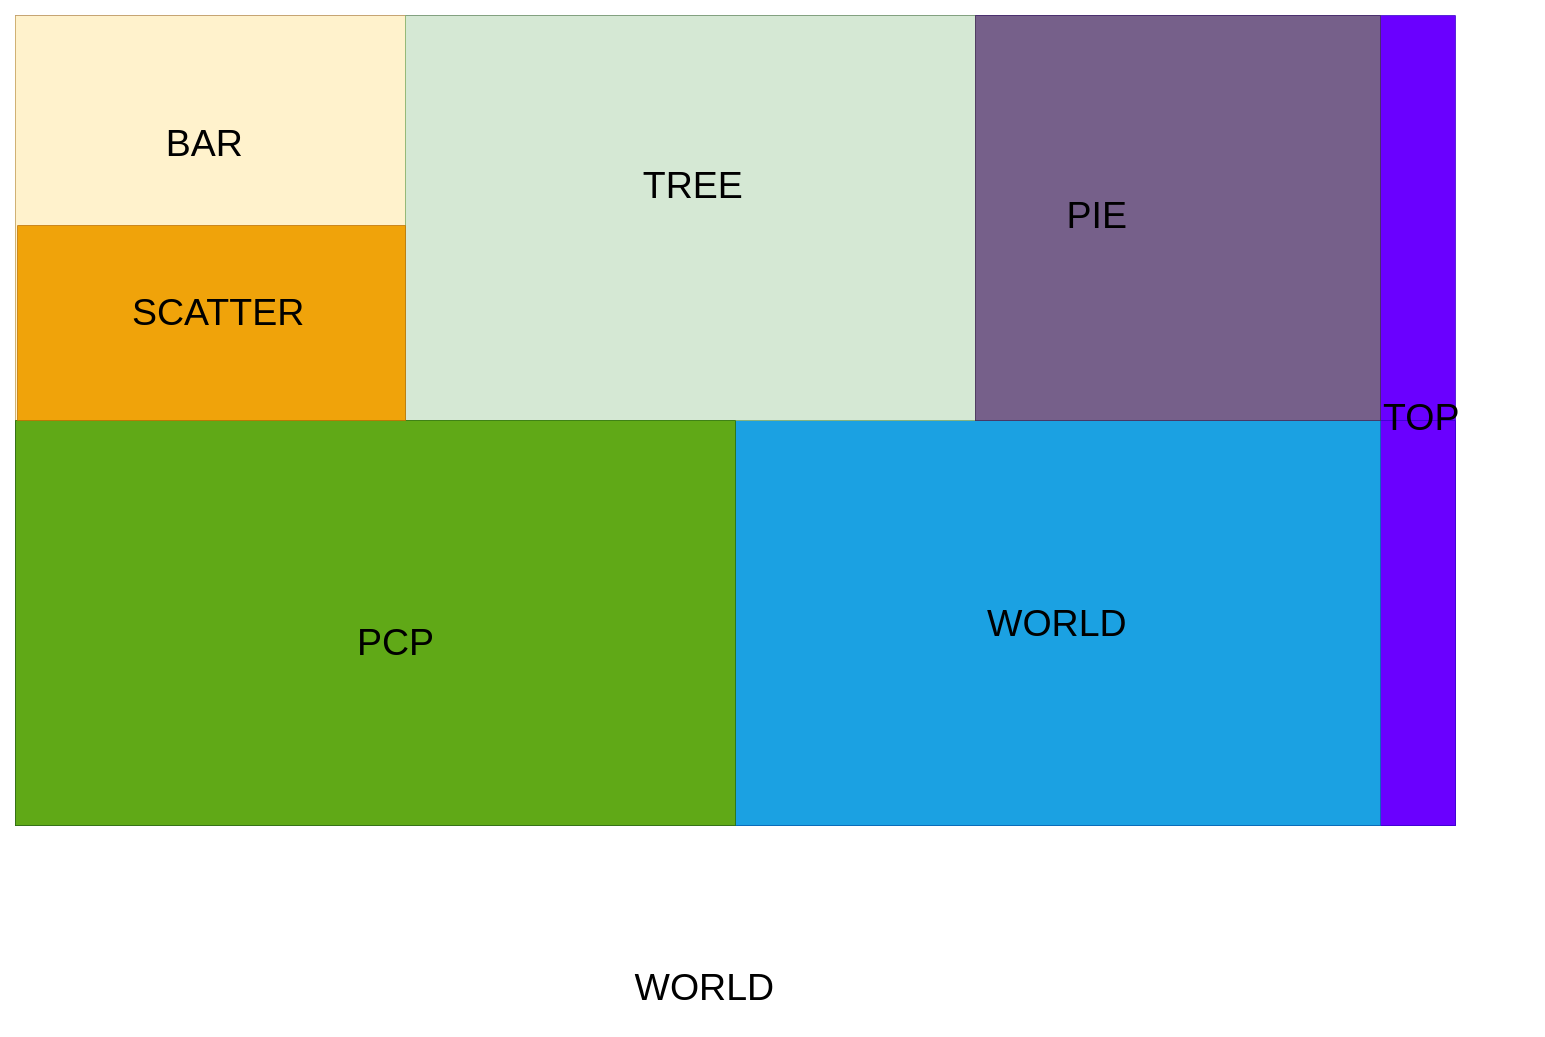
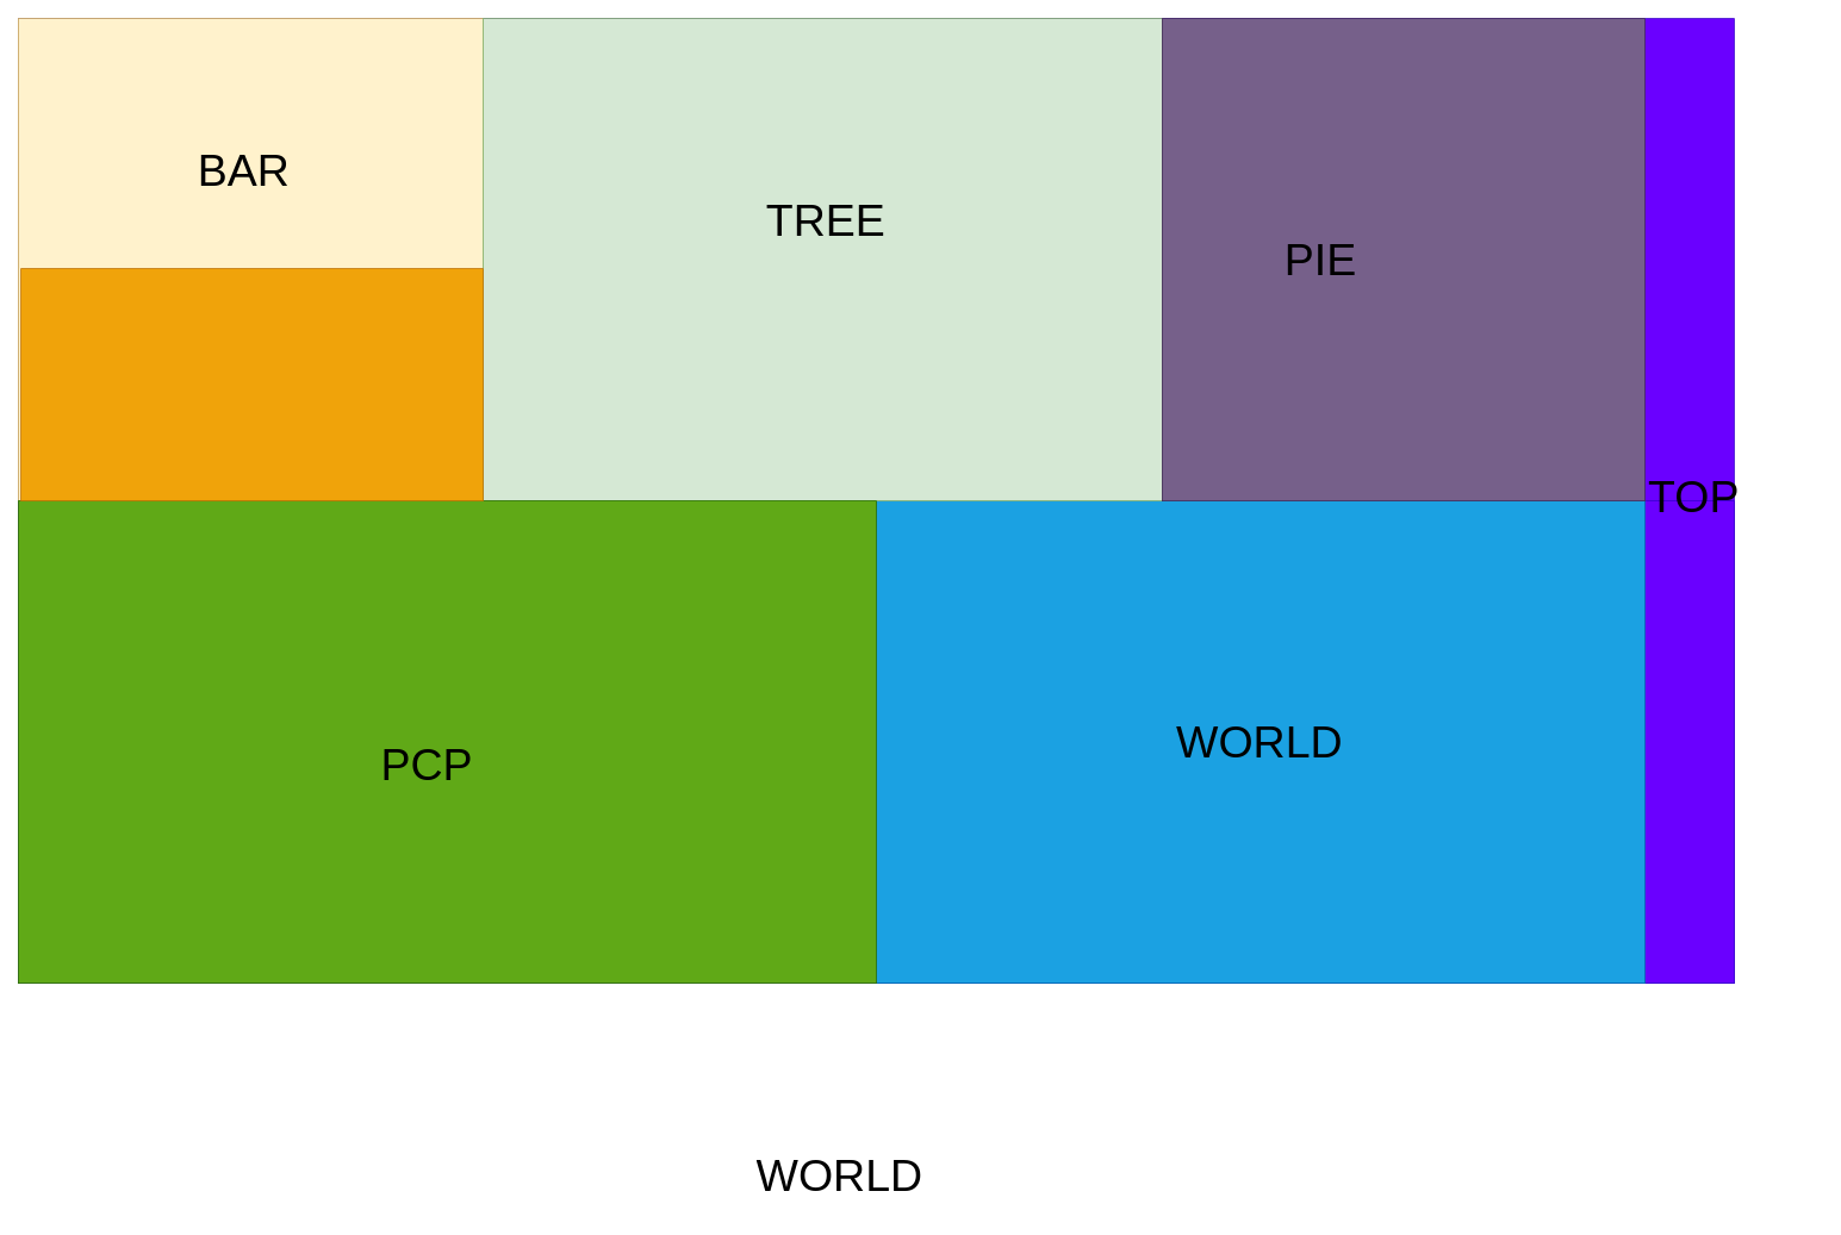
  <mxCell id="0" />
  <mxCell id="1" parent="0" />
  <mxCell id="2" value="" style="rounded=1;whiteSpace=wrap;html=1;arcSize=0;fillColor=#6a00ff;strokeColor=#3700CC;fontColor=#ffffff;" vertex="1" parent="1"><mxGeometry x="20" y="20" width="1920" height="1080" as="geometry" /></mxCell>
  <mxCell id="3" value="" style="endArrow=none;html=1;rounded=0;" edge="1" parent="1"><mxGeometry width="50" height="50" relative="1" as="geometry"><mxPoint x="1140" y="710" as="sourcePoint" /><mxPoint x="1190" y="660" as="targetPoint" /></mxGeometry></mxCell>
  <mxCell id="4" value="" style="shape=link;html=1;rounded=0;" edge="1" parent="1"><mxGeometry width="100" relative="1" as="geometry"><mxPoint x="1110" y="690" as="sourcePoint" /><mxPoint x="1210" y="690" as="targetPoint" /></mxGeometry></mxCell>
  <mxCell id="5" value="" style="rounded=0;whiteSpace=wrap;html=1;fillColor=#6a00ff;fontColor=#ffffff;strokeColor=#3700CC;" vertex="1" parent="1"><mxGeometry x="20" y="560" width="1920" height="540" as="geometry" /></mxCell>
  <mxCell id="6" value="" style="rounded=0;whiteSpace=wrap;html=1;fillColor=#1ba1e2;fontColor=#ffffff;strokeColor=#006EAF;" vertex="1" parent="1"><mxGeometry x="980" y="560" width="860" height="540" as="geometry" /></mxCell>
  <mxCell id="7" value="WORLD" style="text;strokeColor=none;fillColor=none;align=left;verticalAlign=middle;spacingLeft=4;spacingRight=4;overflow=hidden;points=[[0,0.5],[1,0.5]];portConstraint=eastwest;rotatable=0;whiteSpace=wrap;html=1;strokeWidth=7;fontSize=50;" vertex="1" parent="1"><mxGeometry x="840" y="1270" width="200" height="90" as="geometry" /></mxCell>
  <mxCell id="8" value="WORLD" style="text;strokeColor=none;fillColor=none;align=left;verticalAlign=middle;spacingLeft=4;spacingRight=4;overflow=hidden;points=[[0,0.5],[1,0.5]];portConstraint=eastwest;rotatable=0;whiteSpace=wrap;html=1;strokeWidth=7;fontSize=50;" vertex="1" parent="1"><mxGeometry x="1310" y="785" width="200" height="90" as="geometry" /></mxCell>
  <mxCell id="9" value="" style="rounded=0;whiteSpace=wrap;html=1;fillColor=#fff2cc;strokeColor=#d6b656;" vertex="1" parent="1"><mxGeometry x="20" y="20" width="520" height="540" as="geometry" /></mxCell>
  <mxCell id="10" value="" style="rounded=0;whiteSpace=wrap;html=1;fillColor=#d5e8d4;strokeColor=#82b366;" vertex="1" parent="1"><mxGeometry x="540" y="20" width="760" height="540" as="geometry" /></mxCell>
  <mxCell id="11" value="" style="rounded=0;whiteSpace=wrap;html=1;fillColor=#76608a;strokeColor=#432D57;fontColor=#ffffff;" vertex="1" parent="1"><mxGeometry x="1300" y="20" width="540" height="540" as="geometry" /></mxCell>
  <mxCell id="12" value="" style="rounded=0;whiteSpace=wrap;html=1;fillColor=#60a917;fontColor=#ffffff;strokeColor=#2D7600;" vertex="1" parent="1"><mxGeometry x="20" y="560" width="960" height="540" as="geometry" /></mxCell>
- <mxCell id="13" value="PCP" style="text;strokeColor=none;fillColor=none;align=left;verticalAlign=middle;spacingLeft=4;spacingRight=4;overflow=hidden;points=[[0,0.5],[1,0.5]];portConstraint=eastwest;rotatable=0;whiteSpace=wrap;html=1;strokeWidth=7;fontSize=50;" vertex="1" parent="1"><mxGeometry x="470" y="810" width="200" height="90" as="geometry" /></mxCell>
+ <mxCell id="13" value="PCP" style="text;strokeColor=none;fillColor=none;align=left;verticalAlign=middle;spacingLeft=4;spacingRight=4;overflow=hidden;points=[[0,0.5],[1,0.5]];portConstraint=eastwest;rotatable=0;whiteSpace=wrap;html=1;strokeWidth=7;fontSize=50;" vertex="1" parent="1"><mxGeometry x="420" y="810" width="200" height="90" as="geometry" /></mxCell>
  <mxCell id="14" value="" style="rounded=0;whiteSpace=wrap;html=1;fillColor=#f0a30a;strokeColor=#BD7000;fontColor=#000000;" vertex="1" parent="1"><mxGeometry x="23" y="300" width="517" height="260" as="geometry" /></mxCell>
  <mxCell id="15" value="BAR" style="text;strokeColor=none;fillColor=none;align=left;verticalAlign=middle;spacingLeft=4;spacingRight=4;overflow=hidden;points=[[0,0.5],[1,0.5]];portConstraint=eastwest;rotatable=0;whiteSpace=wrap;html=1;strokeWidth=7;fontSize=50;" vertex="1" parent="1"><mxGeometry x="215" y="145" width="200" height="90" as="geometry" /></mxCell>
- <mxCell id="16" value="SCATTER" style="text;strokeColor=none;fillColor=none;align=left;verticalAlign=middle;spacingLeft=4;spacingRight=4;overflow=hidden;points=[[0,0.5],[1,0.5]];portConstraint=eastwest;rotatable=0;whiteSpace=wrap;html=1;strokeWidth=7;fontSize=50;" vertex="1" parent="1"><mxGeometry x="170" y="370" width="260" height="90" as="geometry" /></mxCell>
  <mxCell id="17" value="TREE" style="text;strokeColor=none;fillColor=none;align=left;verticalAlign=middle;spacingLeft=4;spacingRight=4;overflow=hidden;points=[[0,0.5],[1,0.5]];portConstraint=eastwest;rotatable=0;whiteSpace=wrap;html=1;strokeWidth=7;fontSize=50;" vertex="1" parent="1"><mxGeometry x="850.5" y="200" width="200" height="90" as="geometry" /></mxCell>
- <mxCell id="18" value="PIE" style="text;strokeColor=none;fillColor=none;align=left;verticalAlign=middle;spacingLeft=4;spacingRight=4;overflow=hidden;points=[[0,0.5],[1,0.5]];portConstraint=eastwest;rotatable=0;whiteSpace=wrap;html=1;strokeWidth=7;fontSize=50;" vertex="1" parent="1"><mxGeometry x="1415.5" y="240" width="200" height="90" as="geometry" /></mxCell>
+ <mxCell id="18" value="PIE" style="text;strokeColor=none;fillColor=none;align=left;verticalAlign=middle;spacingLeft=4;spacingRight=4;overflow=hidden;points=[[0,0.5],[1,0.5]];portConstraint=eastwest;rotatable=0;whiteSpace=wrap;html=1;strokeWidth=7;fontSize=50;" vertex="1" parent="1"><mxGeometry x="1430.5" y="245" width="200" height="90" as="geometry" /></mxCell>
  <mxCell id="19" value="TOP" style="text;strokeColor=none;fillColor=none;align=left;verticalAlign=middle;spacingLeft=4;spacingRight=4;overflow=hidden;points=[[0,0.5],[1,0.5]];portConstraint=eastwest;rotatable=0;whiteSpace=wrap;html=1;strokeWidth=7;fontSize=50;" vertex="1" parent="1"><mxGeometry x="1838" y="510" width="200" height="90" as="geometry" /></mxCell>
